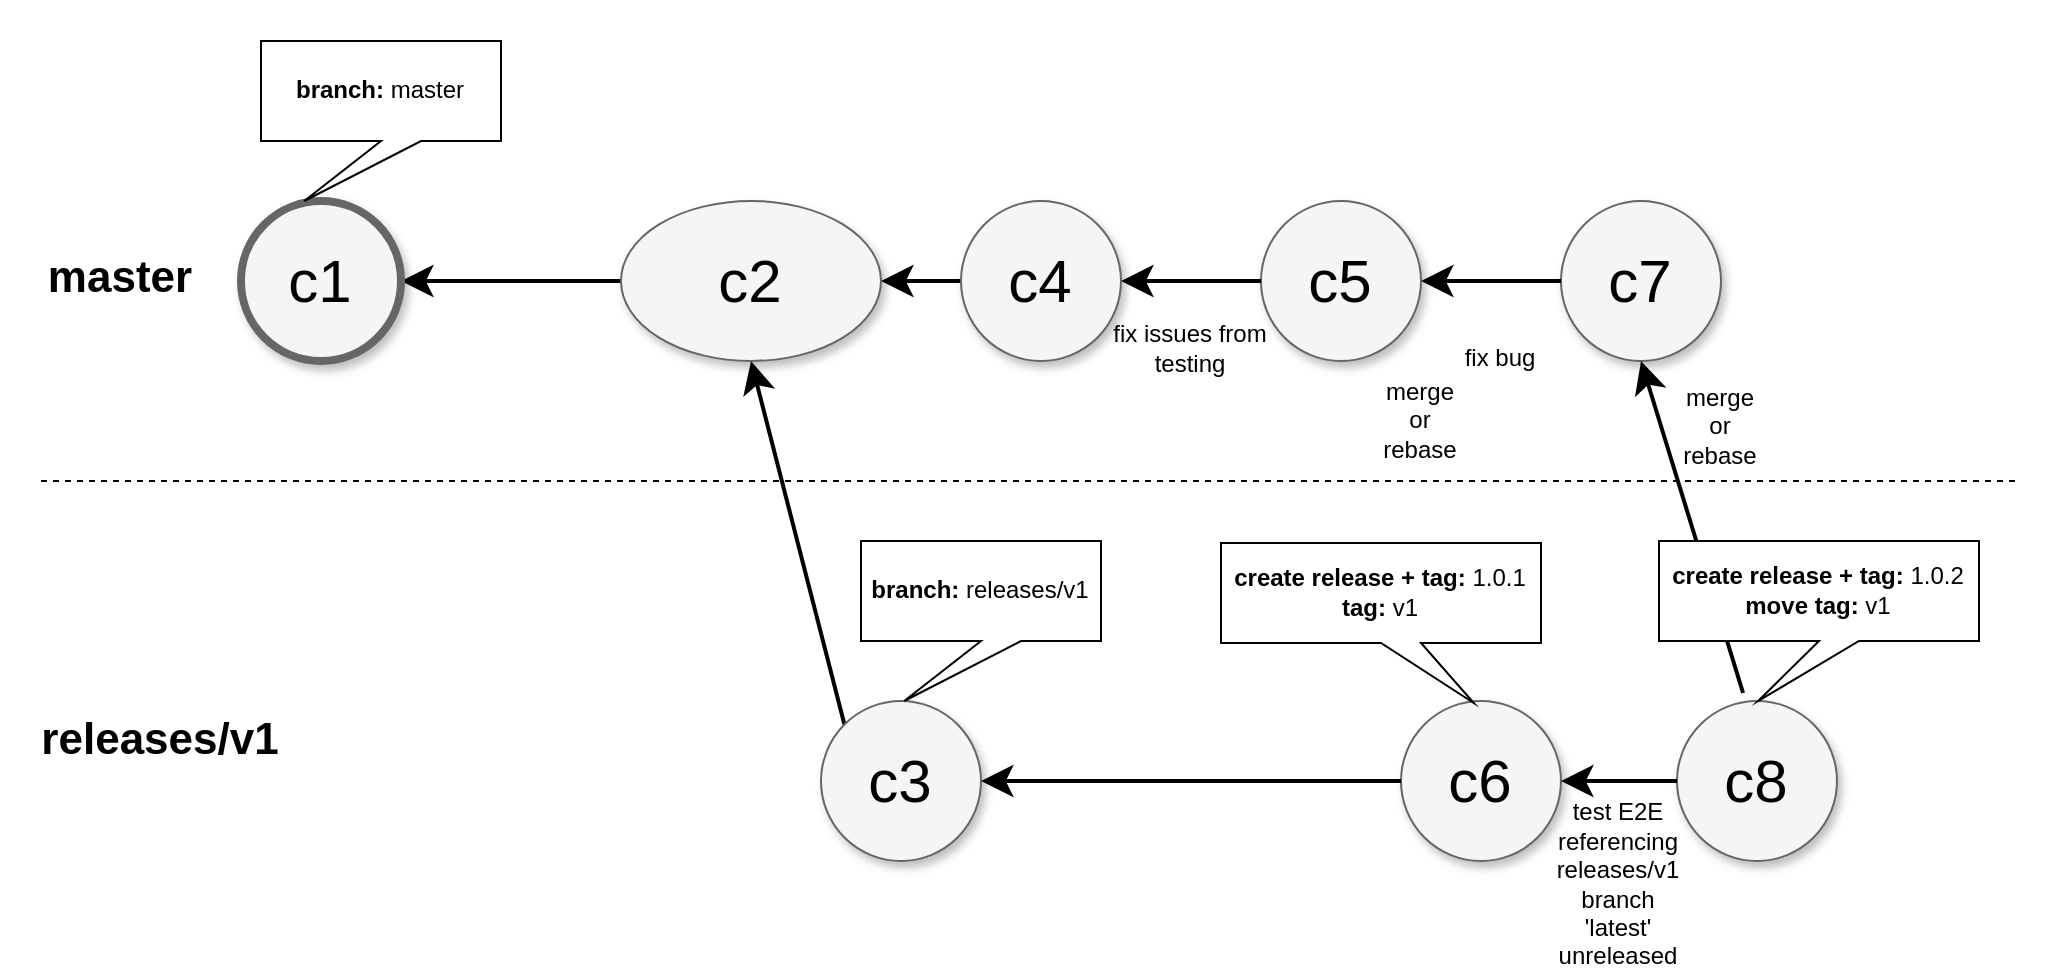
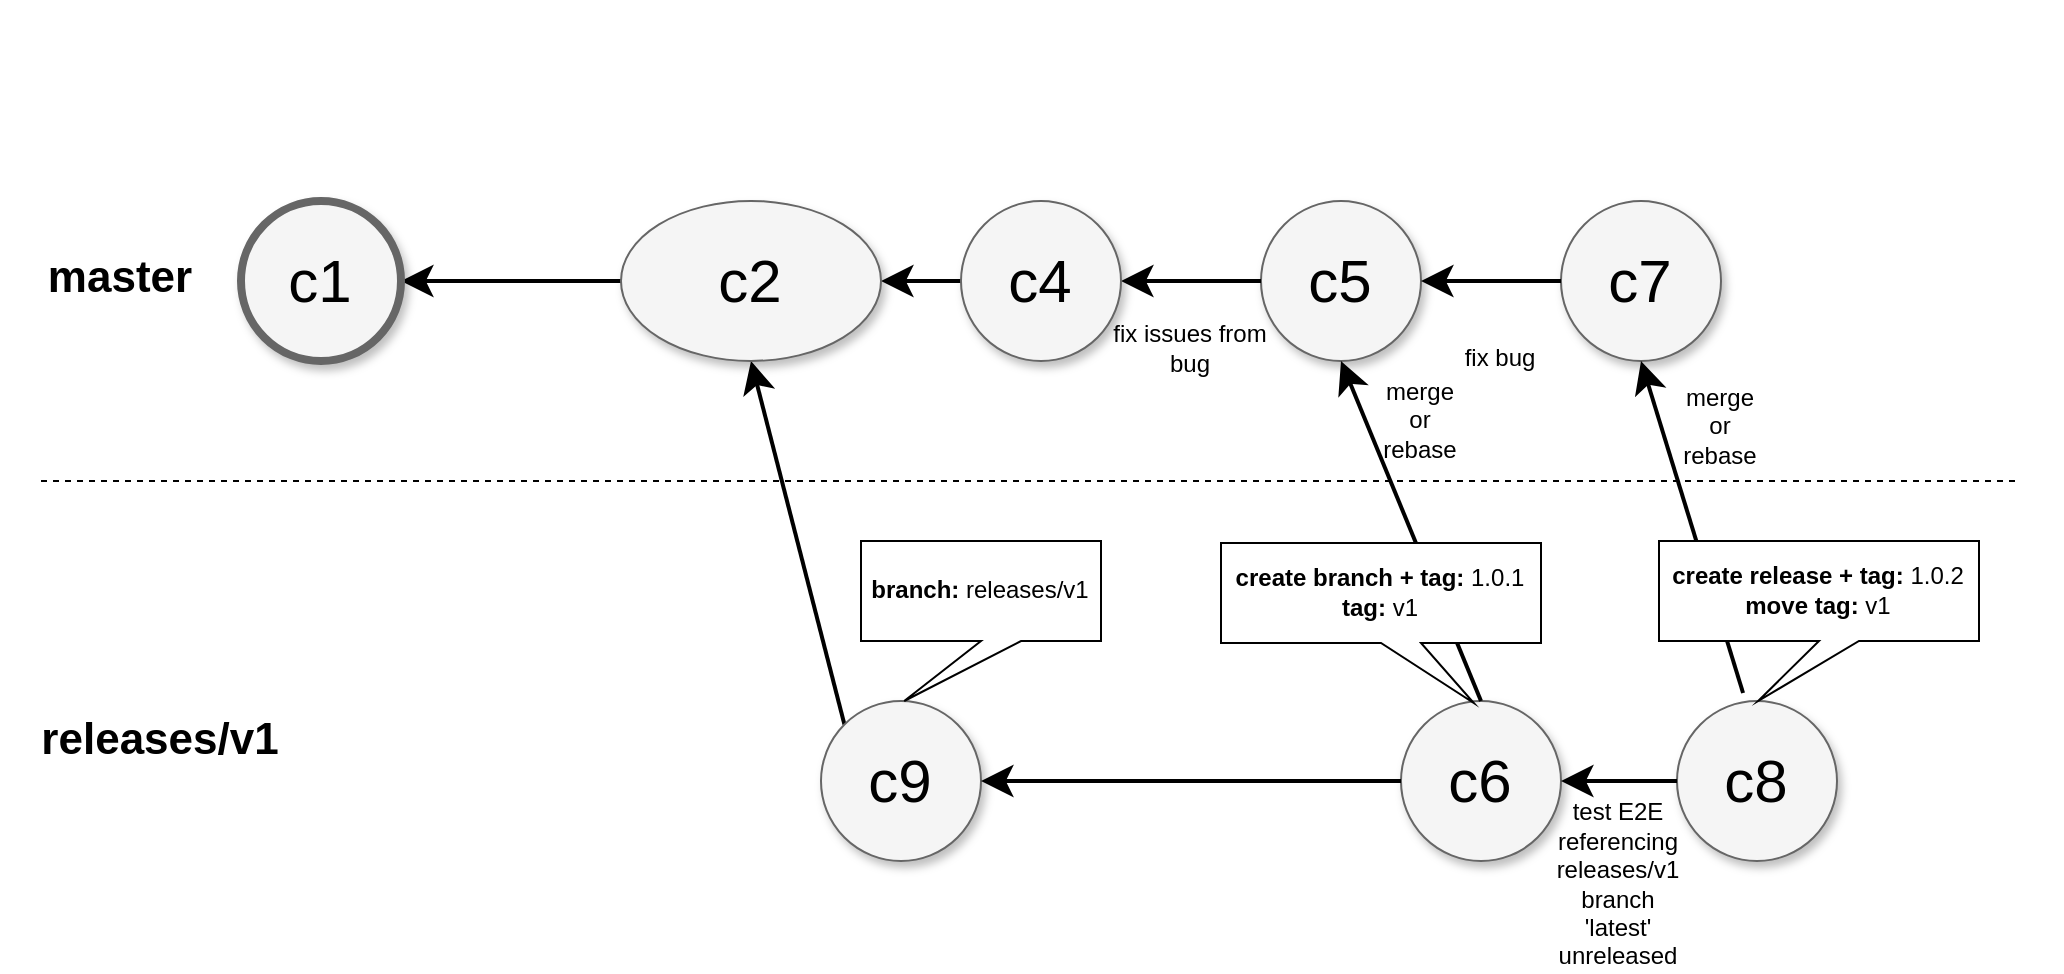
  <mxCell id="0" style=";html=1;" />
  <mxCell id="1" style=";html=1;" parent="0" />
  <mxCell id="2" style="edgeStyle=none;curved=1;html=1;startSize=10;endArrow=classic;endFill=1;endSize=10;strokeColor=#000000;strokeWidth=2;fontSize=12;entryX=1;entryY=0.5;entryDx=0;entryDy=0;exitX=0;exitY=0.5;exitDx=0;exitDy=0;" parent="1" source="6" target="4" edge="1"><mxGeometry relative="1" as="geometry"><mxPoint x="250" y="300" as="sourcePoint" /></mxGeometry></mxCell>
  <mxCell id="3" style="edgeStyle=none;curved=1;html=1;startSize=10;endFill=1;endSize=10;strokeWidth=2;fontSize=12;exitX=0;exitY=0;exitDx=0;exitDy=0;entryX=0.5;entryY=1;entryDx=0;entryDy=0;" parent="1" source="7" target="6" edge="1"><mxGeometry relative="1" as="geometry"><mxPoint x="150" y="400" as="targetPoint" /></mxGeometry></mxCell>
  <mxCell id="4" value="c1" style="ellipse;whiteSpace=wrap;html=1;rounded=0;shadow=1;strokeColor=#666666;strokeWidth=4;fontSize=30;align=center;fillColor=#f5f5f5;" parent="1" vertex="1"><mxGeometry x="120" y="100" width="80" height="80" as="geometry" /></mxCell>
  <mxCell id="5" style="edgeStyle=none;curved=1;html=1;startSize=10;endFill=1;endSize=10;strokeWidth=2;fontSize=12;exitX=0;exitY=0.5;exitDx=0;exitDy=0;entryX=1;entryY=0.5;entryDx=0;entryDy=0;" parent="1" source="10" target="6" edge="1"><mxGeometry relative="1" as="geometry"><mxPoint x="430" y="60" as="targetPoint" /></mxGeometry></mxCell>
  <mxCell id="6" value="c2" style="ellipse;whiteSpace=wrap;html=1;rounded=0;shadow=1;strokeColor=#666666;strokeWidth=1;fontSize=30;align=center;fillColor=#f5f5f5;" parent="1" vertex="1"><mxGeometry x="310" y="100" width="130" height="80" as="geometry" /></mxCell>
- <mxCell id="7" value="c3" style="ellipse;whiteSpace=wrap;html=1;rounded=0;shadow=1;strokeColor=#666666;strokeWidth=1;fontSize=30;align=center;fillColor=#f5f5f5;" parent="1" vertex="1"><mxGeometry x="410" y="350" width="80" height="80" as="geometry" /></mxCell>
+ <mxCell id="7" value="c9" style="ellipse;whiteSpace=wrap;html=1;rounded=0;shadow=1;strokeColor=#666666;strokeWidth=1;fontSize=30;align=center;fillColor=#f5f5f5;" parent="1" vertex="1"><mxGeometry x="410" y="350" width="80" height="80" as="geometry" /></mxCell>
  <mxCell id="8" value="c5" style="ellipse;whiteSpace=wrap;html=1;rounded=0;shadow=1;strokeColor=#666666;strokeWidth=1;fontSize=30;align=center;fillColor=#f5f5f5;" parent="1" vertex="1"><mxGeometry x="630" y="100" width="80" height="80" as="geometry" /></mxCell>
  <mxCell id="9" style="edgeStyle=none;curved=1;html=1;startSize=10;endFill=1;endSize=10;strokeWidth=2;fontSize=12;exitX=0;exitY=0.5;exitDx=0;exitDy=0;entryX=1;entryY=0.5;entryDx=0;entryDy=0;" parent="1" source="8" target="10" edge="1"><mxGeometry relative="1" as="geometry"><mxPoint x="570" y="60" as="targetPoint" /></mxGeometry></mxCell>
  <mxCell id="10" value="c4" style="ellipse;whiteSpace=wrap;html=1;rounded=0;shadow=1;strokeColor=#666666;strokeWidth=1;fontSize=30;align=center;fillColor=#f5f5f5;" parent="1" vertex="1"><mxGeometry x="480" y="100" width="80" height="80" as="geometry" /></mxCell>
  <mxCell id="11" value="&lt;b&gt;branch:&lt;/b&gt;&amp;nbsp;releases/v1" style="shape=callout;whiteSpace=wrap;html=1;perimeter=calloutPerimeter;position2=0.18;" parent="1" vertex="1"><mxGeometry x="430" y="270" width="120" height="80" as="geometry" /></mxCell>
  <mxCell id="12" value="c6" style="ellipse;whiteSpace=wrap;html=1;rounded=0;shadow=1;strokeColor=#666666;strokeWidth=1;fontSize=30;align=center;fillColor=#f5f5f5;" parent="1" vertex="1"><mxGeometry x="700" y="350" width="80" height="80" as="geometry" /></mxCell>
  <mxCell id="13" style="edgeStyle=none;curved=1;html=1;startSize=10;endFill=1;endSize=10;strokeWidth=2;fontSize=12;exitX=0;exitY=0.5;exitDx=0;exitDy=0;entryX=1;entryY=0.5;entryDx=0;entryDy=0;" parent="1" source="12" target="7" edge="1"><mxGeometry relative="1" as="geometry"><mxPoint x="431.716" y="371.716" as="sourcePoint" /><mxPoint x="360" y="190" as="targetPoint" /></mxGeometry></mxCell>
- <mxCell id="14" value="fix issues from testing" style="text;html=1;strokeColor=none;fillColor=none;align=center;verticalAlign=middle;whiteSpace=wrap;rounded=0;" parent="1" vertex="1"><mxGeometry x="545" y="164" width="100" height="20" as="geometry" /></mxCell>
+ <mxCell id="14" value="fix issues from bug" style="text;html=1;strokeColor=none;fillColor=none;align=center;verticalAlign=middle;whiteSpace=wrap;rounded=0;" parent="1" vertex="1"><mxGeometry x="545" y="164" width="100" height="20" as="geometry" /></mxCell>
+ <mxCell id="15" style="edgeStyle=none;curved=1;html=1;startSize=10;endFill=1;endSize=10;strokeWidth=2;fontSize=12;exitX=0.5;exitY=0;exitDx=0;exitDy=0;entryX=0.5;entryY=1;entryDx=0;entryDy=0;" parent="1" source="12" target="8" edge="1"><mxGeometry relative="1" as="geometry"><mxPoint x="710" y="400" as="sourcePoint" /><mxPoint x="500" y="400" as="targetPoint" /></mxGeometry></mxCell>
  <mxCell id="16" value="merge or rebase" style="text;html=1;strokeColor=none;fillColor=none;align=center;verticalAlign=middle;whiteSpace=wrap;rounded=0;" parent="1" vertex="1"><mxGeometry x="690" y="200" width="40" height="20" as="geometry" /></mxCell>
- <mxCell id="17" value="&lt;b&gt;create release + tag:&lt;/b&gt; 1.0.1&lt;br&gt;&lt;b&gt;tag:&lt;/b&gt; v1" style="shape=callout;whiteSpace=wrap;html=1;perimeter=calloutPerimeter;position2=0.79;" parent="1" vertex="1"><mxGeometry x="610" y="271" width="160" height="80" as="geometry" /></mxCell>
- <mxCell id="18" value="&lt;b&gt;branch:&lt;/b&gt;&amp;nbsp;master" style="shape=callout;whiteSpace=wrap;html=1;perimeter=calloutPerimeter;position2=0.18;" parent="1" vertex="1"><mxGeometry x="130" y="20" width="120" height="80" as="geometry" /></mxCell>
+ <mxCell id="17" value="&lt;b&gt;create branch + tag:&lt;/b&gt; 1.0.1&lt;br&gt;&lt;b&gt;tag:&lt;/b&gt; v1" style="shape=callout;whiteSpace=wrap;html=1;perimeter=calloutPerimeter;position2=0.79;" parent="1" vertex="1"><mxGeometry x="610" y="271" width="160" height="80" as="geometry" /></mxCell>
  <mxCell id="19" value="c7" style="ellipse;whiteSpace=wrap;html=1;rounded=0;shadow=1;strokeColor=#666666;strokeWidth=1;fontSize=30;align=center;fillColor=#f5f5f5;" parent="1" vertex="1"><mxGeometry x="780" y="100" width="80" height="80" as="geometry" /></mxCell>
  <mxCell id="20" style="edgeStyle=none;curved=1;html=1;startSize=10;endFill=1;endSize=10;strokeWidth=2;fontSize=12;exitX=0;exitY=0.5;exitDx=0;exitDy=0;" parent="1" source="19" edge="1"><mxGeometry relative="1" as="geometry"><mxPoint x="640" y="150" as="sourcePoint" /><mxPoint x="710" y="140" as="targetPoint" /></mxGeometry></mxCell>
  <mxCell id="21" value="c8" style="ellipse;whiteSpace=wrap;html=1;rounded=0;shadow=1;strokeColor=#666666;strokeWidth=1;fontSize=30;align=center;fillColor=#f5f5f5;" parent="1" vertex="1"><mxGeometry x="838" y="350" width="80" height="80" as="geometry" /></mxCell>
  <mxCell id="22" style="edgeStyle=none;curved=1;html=1;startSize=10;endFill=1;endSize=10;strokeWidth=2;fontSize=12;exitX=0;exitY=0.5;exitDx=0;exitDy=0;entryX=1;entryY=0.5;entryDx=0;entryDy=0;" parent="1" source="21" target="12" edge="1"><mxGeometry relative="1" as="geometry"><mxPoint x="710" y="400" as="sourcePoint" /><mxPoint x="500" y="400" as="targetPoint" /></mxGeometry></mxCell>
  <mxCell id="23" style="edgeStyle=none;curved=1;html=1;startSize=10;endFill=1;endSize=10;strokeWidth=2;fontSize=12;exitX=0.413;exitY=-0.05;exitDx=0;exitDy=0;entryX=0.5;entryY=1;entryDx=0;entryDy=0;exitPerimeter=0;" parent="1" source="21" target="19" edge="1"><mxGeometry relative="1" as="geometry"><mxPoint x="750" y="360" as="sourcePoint" /><mxPoint x="680" y="190" as="targetPoint" /></mxGeometry></mxCell>
  <mxCell id="24" value="merge or rebase" style="text;html=1;strokeColor=none;fillColor=none;align=center;verticalAlign=middle;whiteSpace=wrap;rounded=0;" parent="1" vertex="1"><mxGeometry x="840" y="203" width="40" height="20" as="geometry" /></mxCell>
  <mxCell id="25" value="fix bug" style="text;html=1;strokeColor=none;fillColor=none;align=center;verticalAlign=middle;whiteSpace=wrap;rounded=0;" parent="1" vertex="1"><mxGeometry x="730" y="169" width="40" height="20" as="geometry" /></mxCell>
  <mxCell id="26" value="test E2E referencing releases/v1 branch 'latest' unreleased" style="text;html=1;strokeColor=none;fillColor=none;align=center;verticalAlign=middle;whiteSpace=wrap;rounded=0;" parent="1" vertex="1"><mxGeometry x="789" y="432" width="40" height="20" as="geometry" /></mxCell>
  <mxCell id="27" value="&lt;b&gt;create release + tag:&lt;/b&gt; 1.0.2&lt;br&gt;&lt;b&gt;move tag:&lt;/b&gt; v1" style="shape=callout;whiteSpace=wrap;html=1;perimeter=calloutPerimeter;position2=0.31;" parent="1" vertex="1"><mxGeometry x="829" y="270" width="160" height="80" as="geometry" /></mxCell>
  <mxCell id="28" value="master" style="text;html=1;strokeColor=none;fillColor=none;align=center;verticalAlign=middle;whiteSpace=wrap;rounded=0;fontStyle=1;fontSize=22;" parent="1" vertex="1"><mxGeometry x="30" y="129" width="60" height="20" as="geometry" /></mxCell>
  <mxCell id="29" value="releases/v1" style="text;html=1;strokeColor=none;fillColor=none;align=center;verticalAlign=middle;whiteSpace=wrap;rounded=0;fontStyle=1;fontSize=22;" parent="1" vertex="1"><mxGeometry x="20" y="360" width="120" height="20" as="geometry" /></mxCell>
  <mxCell id="30" value="" style="endArrow=none;dashed=1;html=1;fontSize=22;" parent="1" edge="1"><mxGeometry width="50" height="50" relative="1" as="geometry"><mxPoint x="20" y="240" as="sourcePoint" /><mxPoint x="1010" y="240" as="targetPoint" /></mxGeometry></mxCell>
